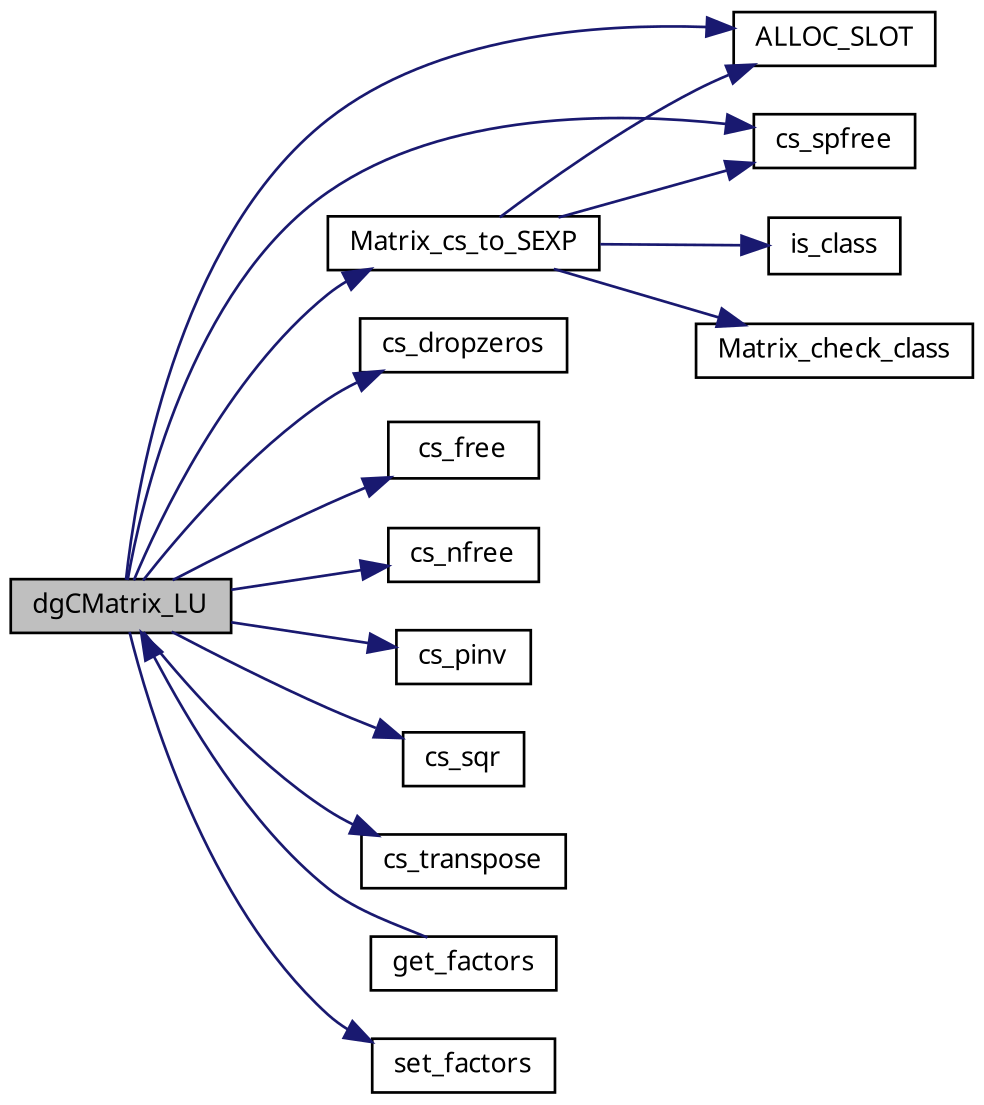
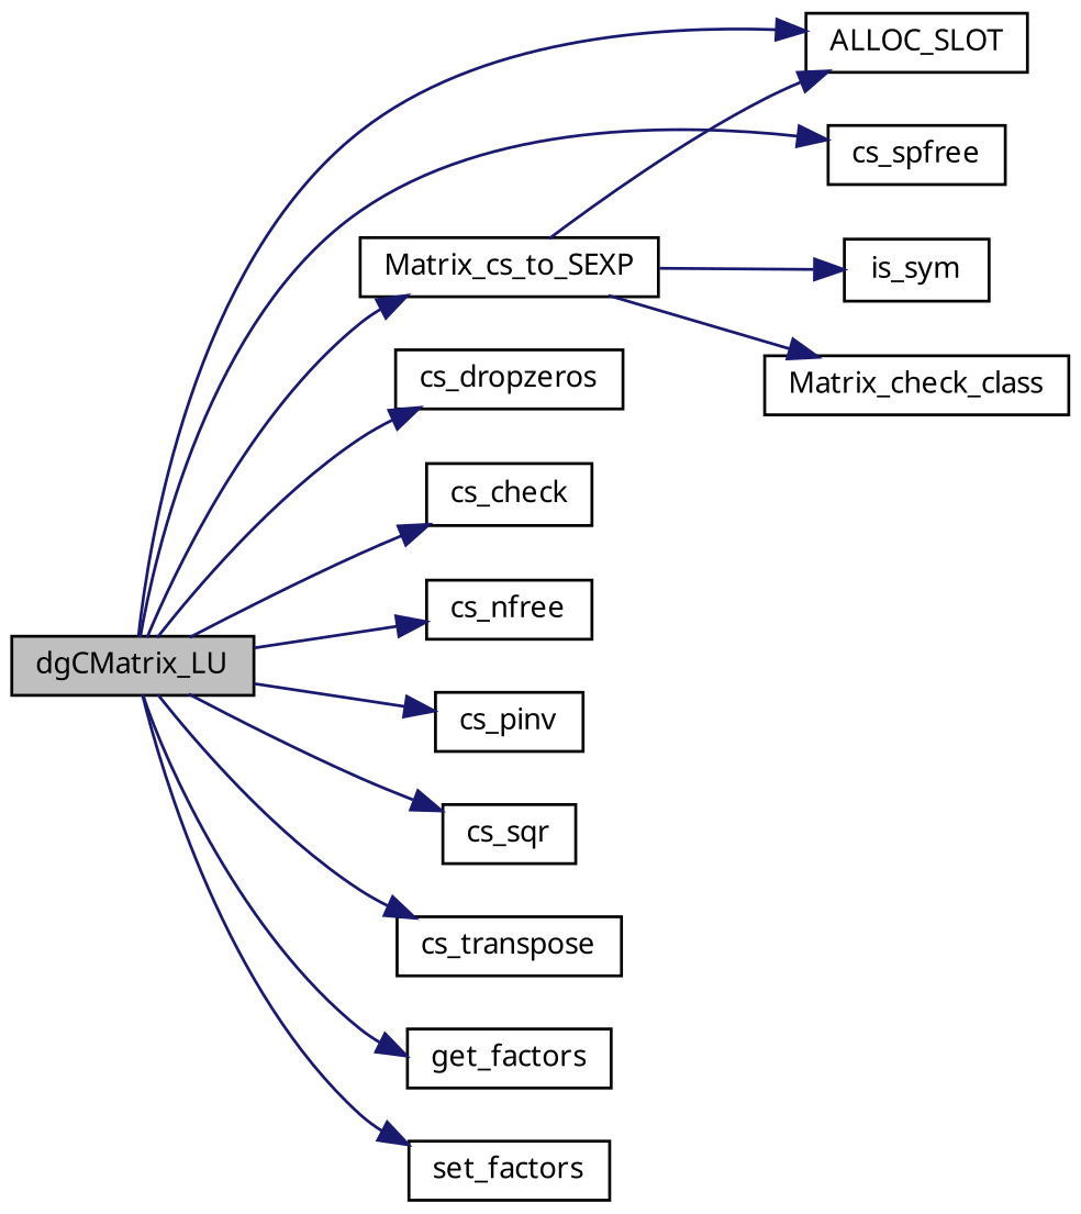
  digraph {
    rankdir=LR
    node [color=black fillcolor=white fontname="FreeSans.ttf" fontsize=10 shape=record style=filled]
    edge [color=midnightblue fontname="FreeSans.ttf" fontsize=10 labelfontname="FreeSans.ttf" labelfontsize=10 style=solid]
    n1 [fillcolor=grey75 fontcolor=black height=0.2 label=dgCMatrix_LU width=0.4]
    n2 [height=0.2 label=ALLOC_SLOT width=0.4]
    n3 [height=0.2 label=cs_dropzeros width=0.4]
-   n4 [height=0.2 label=cs_free width=0.4]
+   n4 [height=0.2 label=cs_check width=0.4]
    n5 [height=0.2 label=cs_nfree width=0.4]
    n6 [height=0.2 label=cs_pinv width=0.4]
    n7 [height=0.2 label=cs_spfree width=0.4]
    n8 [height=0.2 label=cs_sqr width=0.4]
    n9 [height=0.2 label=cs_transpose width=0.4]
    n10 [height=0.2 label=get_factors width=0.4]
    n11 [height=0.2 label=Matrix_cs_to_SEXP width=0.4]
    n12 [height=0.2 label=set_factors width=0.4]
-   n13 [height=0.2 label=is_class width=0.4]
+   n13 [height=0.2 label=is_sym width=0.4]
    n14 [height=0.2 label=Matrix_check_class width=0.4]
    n1 -> n2
    n1 -> n3
    n1 -> n4
    n1 -> n5
    n1 -> n6
    n1 -> n7
    n1 -> n8
    n1 -> n9
-   n10 -> n1
+   n1 -> n10
    n1 -> n11
    n1 -> n12
    n11 -> n2
-   n11 -> n7
    n11 -> n13
    n11 -> n14
  }
